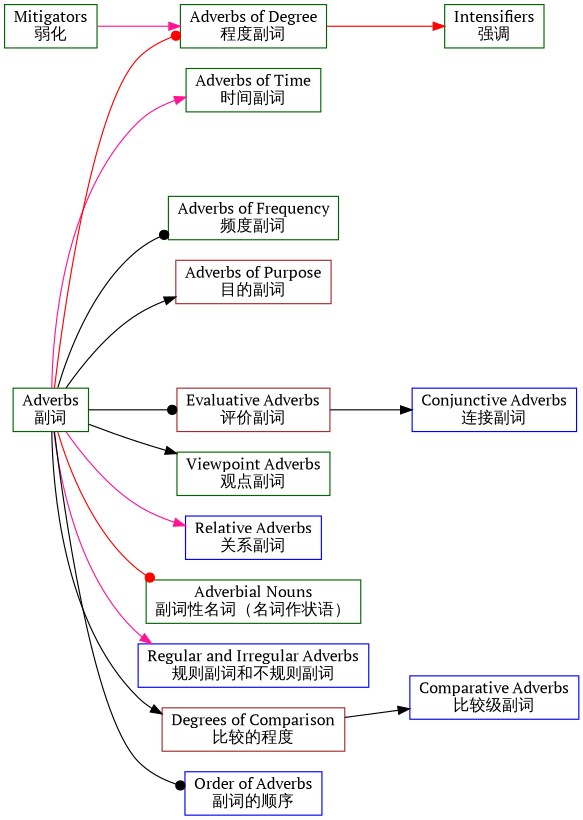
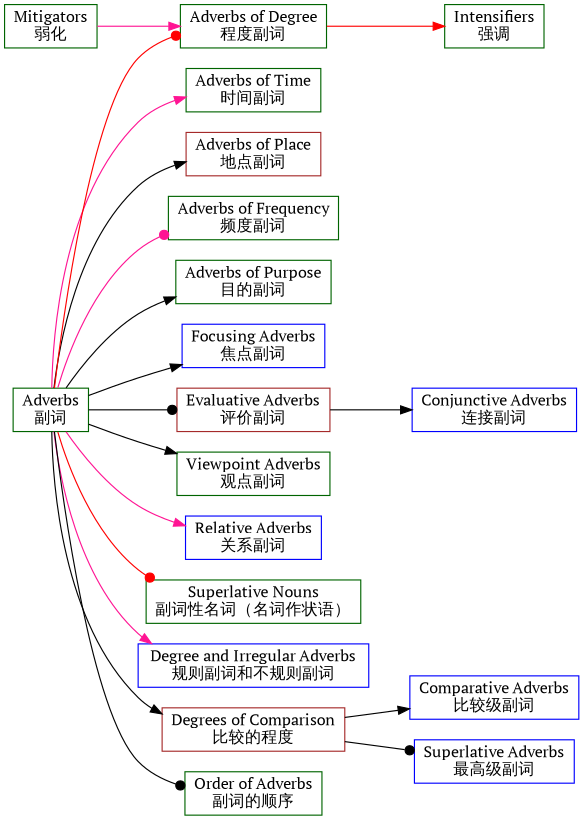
  digraph {
    fontname="PT Serif"
    rankdir=LR
    node [color=darkgreen fontname="PT Serif" fontsize=14 shape=rect]
    edge [arrowhead=normal color=black fontname="PT Serif"]
    n1 [label="Adverbs\n副词"]
    n2 [label="Adverbs of Time\n时间副词"]
+   n3 [color=brown label="Adverbs of Place\n地点副词"]
    n4 [label="Adverbs of Degree\n程度副词"]
    n5 [label="Adverbs of Frequency\n频度副词"]
-   n6 [color=brown label="Adverbs of Purpose\n目的副词"]
+   n6 [label="Adverbs of Purpose\n目的副词"]
+   n7 [color=blue label="Focusing Adverbs\n焦点副词"]
    n8 [color=brown label="Evaluative Adverbs\n评价副词"]
    n9 [label="Viewpoint Adverbs\n观点副词"]
    n10 [color=blue label="Relative Adverbs\n关系副词"]
-   n11 [label="Adverbial Nouns\n副词性名词（名词作状语）"]
-   n12 [color=blue label="Regular and Irregular Adverbs\n规则副词和不规则副词"]
+   n11 [label="Superlative Nouns\n副词性名词（名词作状语）"]
+   n12 [color=blue label="Degree and Irregular Adverbs\n规则副词和不规则副词"]
    n13 [color=brown label="Degrees of Comparison\n比较的程度"]
-   n14 [color=blue label="Order of Adverbs\n副词的顺序"]
+   n14 [label="Order of Adverbs\n副词的顺序"]
    n15 [label="Intensifiers\n强调"]
    n16 [color=blue label="Conjunctive Adverbs\n连接副词"]
    n17 [color=blue label="Comparative Adverbs\n比较级副词"]
+   n18 [color=blue label="Superlative Adverbs\n最高级副词"]
    n19 [label="Mitigators\n弱化"]
    n1 -> n2 [color=deeppink]
+   n1 -> n3
    n1 -> n4 [arrowhead=dot color=red]
-   n1 -> n5 [arrowhead=dot]
+   n1 -> n5 [arrowhead=dot color=deeppink]
    n1 -> n6
+   n1 -> n7
    n1 -> n8 [arrowhead=dot]
    n1 -> n9
    n1 -> n10 [color=deeppink]
    n1 -> n11 [arrowhead=dot color=red]
    n1 -> n12 [color=deeppink]
    n1 -> n13
    n1 -> n14 [arrowhead=dot]
    n4 -> n15 [color=red]
    n8 -> n16
    n13 -> n17
+   n13 -> n18 [arrowhead=dot]
    n19 -> n4 [color=deeppink]
  }
